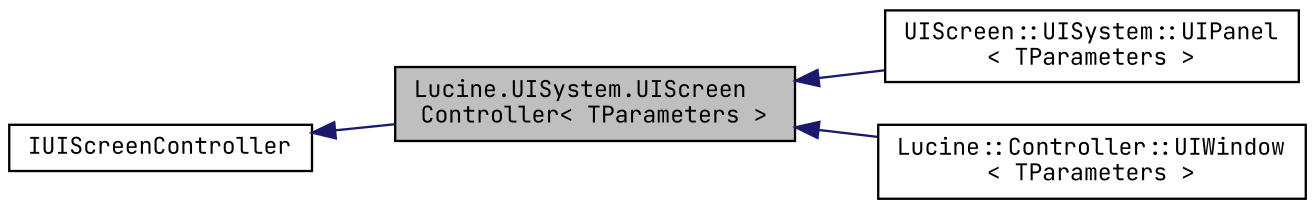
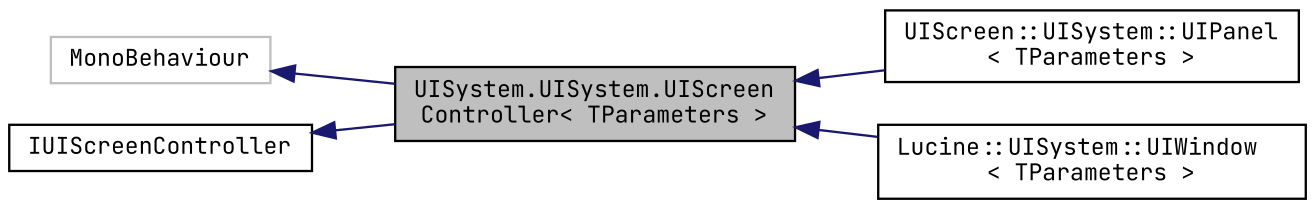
  digraph {
    fontname="JetBrains Mono"
    rankdir=LR
    node [color=black fillcolor=white fontname="JetBrains Mono" fontsize=10 shape=record style=filled]
    edge [color=midnightblue dir=back fontname="JetBrains Mono" fontsize=10 labelfontname=Helvetica labelfontsize=10 style=solid]
-   n1 [fillcolor=grey75 fontcolor=black height=0.2 label="Lucine.UISystem.UIScreen\lController\< TParameters \>" width=0.4]
+   n1 [fillcolor=grey75 fontcolor=black height=0.2 label="UISystem.UISystem.UIScreen\lController\< TParameters \>" width=0.4]
    n2 [height=0.2 label="UIScreen::UISystem::UIPanel\l\< TParameters \>" width=0.4]
-   n3 [height=0.2 label="Lucine::Controller::UIWindow\l\< TParameters \>" width=0.4]
+   n3 [height=0.2 label="Lucine::UISystem::UIWindow\l\< TParameters \>" width=0.4]
+   n4 [color=grey75 height=0.2 label=MonoBehaviour width=0.4]
    n5 [height=0.2 label=IUIScreenController width=0.4]
    n1 -> n2
    n1 -> n3
+   n4 -> n1
    n5 -> n1
  }
